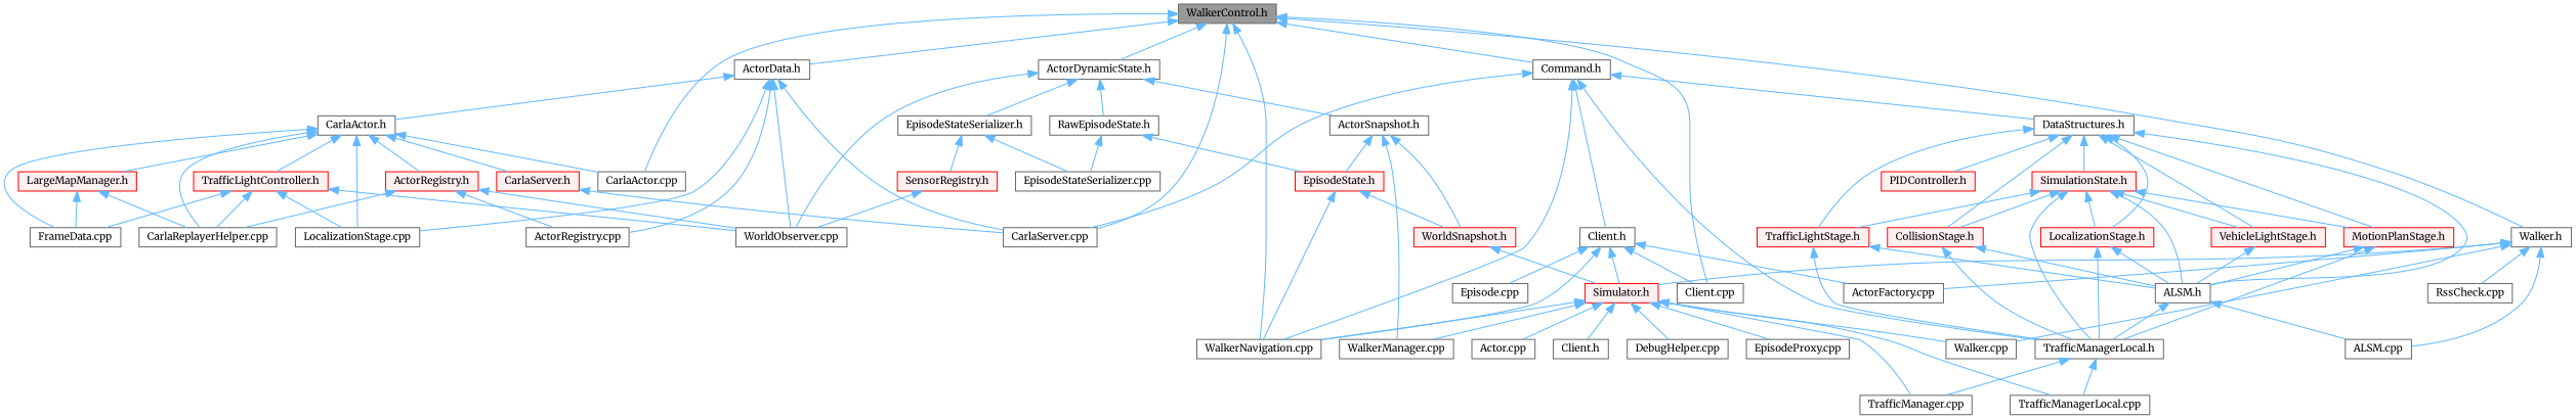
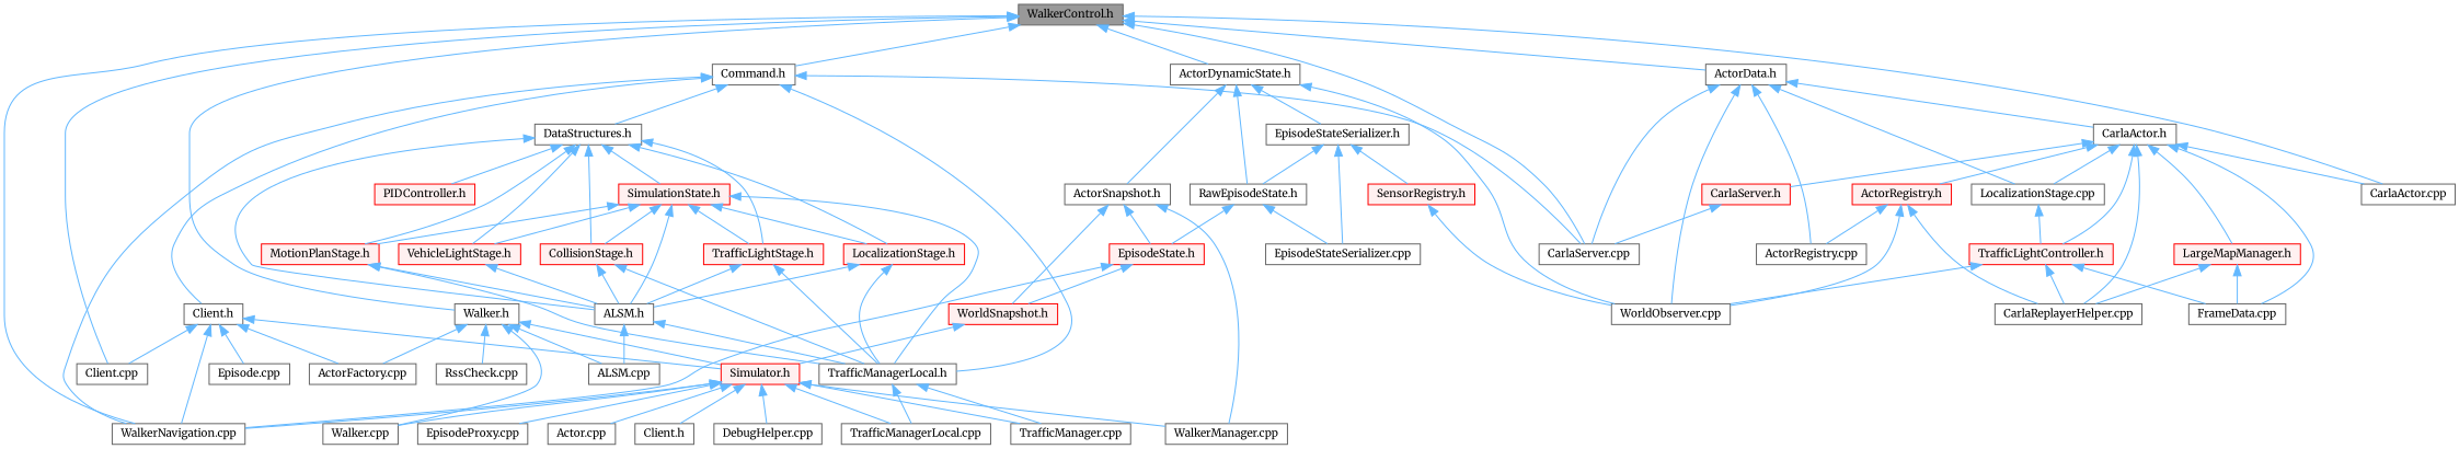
  digraph {
    fontname=Merriweather
    node [color=grey40 fillcolor=white fontname=Merriweather fontsize=10 shape=box style=filled]
    edge [color=steelblue1 dir=back fontname=Merriweather fontsize=10 labelfontname=Helvetica labelfontsize=10 style=solid]
    n1 [color=gray40 fillcolor=grey60 fontcolor=black height=0.2 label="WalkerControl.h" width=0.4]
    n2 [height=0.2 label="ActorData.h" width=0.4]
    n3 [height=0.2 label="CarlaActor.cpp" width=0.4]
    n4 [height=0.2 label="CarlaServer.cpp" width=0.4]
    n5 [height=0.2 label="ActorDynamicState.h" width=0.4]
    n6 [height=0.2 label="WalkerNavigation.cpp" width=0.4]
    n7 [height=0.2 label="Client.cpp" width=0.4]
    n8 [height=0.2 label="Command.h" width=0.4]
    n9 [height=0.2 label="Walker.h" width=0.4]
    n10 [height=0.2 label="LocalizationStage.cpp" width=0.4]
    n11 [height=0.2 label="ActorRegistry.cpp" width=0.4]
    n12 [height=0.2 label="CarlaActor.h" width=0.4]
    n13 [height=0.2 label="WorldObserver.cpp" width=0.4]
    n14 [height=0.2 label="ActorSnapshot.h" width=0.4]
    n15 [height=0.2 label="EpisodeStateSerializer.h" width=0.4]
    n16 [height=0.2 label="RawEpisodeState.h" width=0.4]
    n17 [height=0.2 label="Client.h" width=0.4]
    n18 [height=0.2 label="DataStructures.h" width=0.4]
    n19 [height=0.2 label="TrafficManagerLocal.h" width=0.4]
    n20 [color=red fillcolor="#FFF0F0" height=0.2 label="Simulator.h" width=0.4]
    n21 [height=0.2 label="Walker.cpp" width=0.4]
    n22 [height=0.2 label="ActorFactory.cpp" width=0.4]
    n23 [height=0.2 label="ALSM.cpp" width=0.4]
    n24 [height=0.2 label="RssCheck.cpp" width=0.4]
    n25 [color=red fillcolor="#FFF0F0" height=0.2 label="ActorRegistry.h" width=0.4]
    n26 [height=0.2 label="CarlaReplayerHelper.cpp" width=0.4]
    n27 [color=red fillcolor="#FFF0F0" height=0.2 label="CarlaServer.h" width=0.4]
    n28 [height=0.2 label="FrameData.cpp" width=0.4]
    n29 [color=red fillcolor="#FFF0F0" height=0.2 label="LargeMapManager.h" width=0.4]
    n30 [color=red fillcolor="#FFF0F0" height=0.2 label="TrafficLightController.h" width=0.4]
    n31 [color=red fillcolor="#FFF0F0" height=0.2 label="EpisodeState.h" width=0.4]
    n32 [color=red fillcolor="#FFF0F0" height=0.2 label="WorldSnapshot.h" width=0.4]
    n33 [height=0.2 label="WalkerManager.cpp" width=0.4]
    n34 [height=0.2 label="EpisodeStateSerializer.cpp" width=0.4]
    n35 [color=red fillcolor="#FFF0F0" height=0.2 label="SensorRegistry.h" width=0.4]
    n36 [height=0.2 label="Actor.cpp" width=0.4]
    n37 [height=0.2 label="Client.h" width=0.4]
    n38 [height=0.2 label="DebugHelper.cpp" width=0.4]
    n39 [height=0.2 label="EpisodeProxy.cpp" width=0.4]
    n40 [height=0.2 label="TrafficManager.cpp" width=0.4]
    n41 [height=0.2 label="TrafficManagerLocal.cpp" width=0.4]
    n42 [height=0.2 label="Episode.cpp" width=0.4]
    n43 [height=0.2 label="ALSM.h" width=0.4]
    n44 [color=red fillcolor="#FFF0F0" height=0.2 label="CollisionStage.h" width=0.4]
    n45 [color=red fillcolor="#FFF0F0" height=0.2 label="LocalizationStage.h" width=0.4]
    n46 [color=red fillcolor="#FFF0F0" height=0.2 label="MotionPlanStage.h" width=0.4]
    n47 [color=red fillcolor="#FFF0F0" height=0.2 label="PIDController.h" width=0.4]
    n48 [color=red fillcolor="#FFF0F0" height=0.2 label="SimulationState.h" width=0.4]
    n49 [color=red fillcolor="#FFF0F0" height=0.2 label="TrafficLightStage.h" width=0.4]
    n50 [color=red fillcolor="#FFF0F0" height=0.2 label="VehicleLightStage.h" width=0.4]
    n1 -> n2
    n1 -> n3
    n1 -> n4
    n1 -> n5
    n1 -> n6
    n1 -> n7
    n1 -> n8
    n1 -> n9
    n2 -> n4
    n2 -> n10
    n2 -> n11
    n2 -> n12
    n2 -> n13
    n5 -> n13
    n5 -> n14
    n5 -> n15
    n5 -> n16
    n8 -> n4
    n8 -> n6
    n8 -> n17
    n8 -> n18
    n8 -> n19
    n9 -> n20
    n9 -> n21
    n9 -> n22
    n9 -> n23
    n9 -> n24
    n12 -> n3
    n12 -> n10
    n12 -> n25
    n12 -> n26
    n12 -> n27
    n12 -> n28
    n12 -> n29
    n12 -> n30
    n14 -> n31
    n14 -> n32
    n14 -> n33
+   n15 -> n16
    n15 -> n34
    n15 -> n35
    n16 -> n31
    n16 -> n34
    n17 -> n6
    n17 -> n7
    n17 -> n20
    n17 -> n22
    n17 -> n42
    n18 -> n43
    n18 -> n44
    n18 -> n45
    n18 -> n46
    n18 -> n47
    n18 -> n48
    n18 -> n49
    n18 -> n50
    n19 -> n40
    n19 -> n41
    n20 -> n6
    n20 -> n21
    n20 -> n33
    n20 -> n36
    n20 -> n37
    n20 -> n38
    n20 -> n39
    n20 -> n40
    n20 -> n41
    n25 -> n11
    n25 -> n13
    n25 -> n26
    n27 -> n4
    n29 -> n26
    n29 -> n28
-   n30 -> n10
+   n10 -> n30
    n30 -> n13
    n30 -> n26
    n30 -> n28
    n31 -> n6
    n31 -> n32
    n32 -> n20
    n35 -> n13
    n43 -> n19
    n43 -> n23
    n44 -> n19
    n44 -> n43
    n45 -> n19
    n45 -> n43
    n46 -> n19
    n46 -> n43
    n48 -> n19
    n48 -> n43
    n48 -> n44
    n48 -> n45
    n48 -> n46
    n48 -> n49
    n48 -> n50
    n49 -> n19
    n49 -> n43
    n50 -> n43
  }
